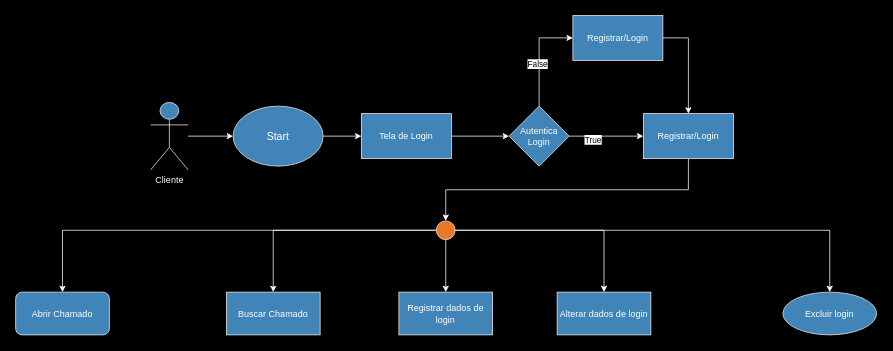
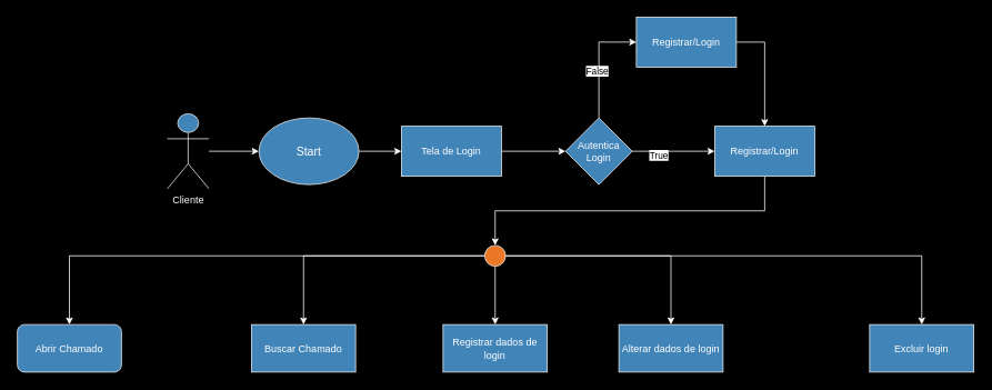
  <mxCell id="0" />
  <mxCell id="1" parent="0" />
  <mxCell id="2" style="edgeStyle=orthogonalEdgeStyle;rounded=0;orthogonalLoop=1;jettySize=auto;html=1;entryX=0;entryY=0.5;entryDx=0;entryDy=0;labelBackgroundColor=none;strokeColor=#FFFFFF;fontColor=default;" parent="1" source="3" target="12" edge="1"><mxGeometry relative="1" as="geometry"><mxPoint x="510" y="181" as="targetPoint" /></mxGeometry></mxCell>
  <mxCell id="3" value="&lt;font style=&quot;font-size: 14px;&quot;&gt;Start&lt;/font&gt;" style="ellipse;whiteSpace=wrap;html=1;labelBackgroundColor=none;fillColor=#4184b8;strokeColor=#EEEEEE;fontColor=#FFFFFF;rounded=0;" parent="1" vertex="1"><mxGeometry x="310" y="141" width="120" height="80" as="geometry" /></mxCell>
  <mxCell id="4" style="edgeStyle=orthogonalEdgeStyle;rounded=0;orthogonalLoop=1;jettySize=auto;html=1;entryX=0;entryY=0.5;entryDx=0;entryDy=0;exitX=1;exitY=0.5;exitDx=0;exitDy=0;labelBackgroundColor=none;strokeColor=#FFFFFF;fontColor=default;" parent="1" source="12" target="9" edge="1"><mxGeometry relative="1" as="geometry"><mxPoint x="630" y="181" as="sourcePoint" /></mxGeometry></mxCell>
  <mxCell id="5" style="edgeStyle=orthogonalEdgeStyle;rounded=0;orthogonalLoop=1;jettySize=auto;html=1;entryX=0;entryY=0.5;entryDx=0;entryDy=0;labelBackgroundColor=none;strokeColor=#FFFFFF;fontColor=default;" parent="1" source="9" target="23" edge="1"><mxGeometry relative="1" as="geometry"><mxPoint x="900" y="181" as="targetPoint" /></mxGeometry></mxCell>
  <mxCell id="6" value="True" style="edgeLabel;html=1;align=center;verticalAlign=middle;resizable=0;points=[];fontSize=11;fontFamily=Helvetica;fontColor=default;" parent="5" vertex="1" connectable="0"><mxGeometry x="-0.374" y="-4" relative="1" as="geometry"><mxPoint as="offset" /></mxGeometry></mxCell>
  <mxCell id="7" style="edgeStyle=orthogonalEdgeStyle;shape=connector;rounded=0;orthogonalLoop=1;jettySize=auto;html=1;exitX=0.5;exitY=0;exitDx=0;exitDy=0;entryX=0;entryY=0.5;entryDx=0;entryDy=0;labelBackgroundColor=none;strokeColor=#FFFFFF;fontFamily=Helvetica;fontSize=11;fontColor=default;endArrow=classic;" parent="1" source="9" target="14" edge="1"><mxGeometry relative="1" as="geometry" /></mxCell>
  <mxCell id="8" value="False" style="edgeLabel;html=1;align=center;verticalAlign=middle;resizable=0;points=[];fontSize=11;fontFamily=Helvetica;fontColor=default;" parent="7" vertex="1" connectable="0"><mxGeometry x="-0.161" y="3" relative="1" as="geometry"><mxPoint as="offset" /></mxGeometry></mxCell>
  <mxCell id="9" value="Autentica&lt;br&gt;Login" style="rhombus;whiteSpace=wrap;html=1;labelBackgroundColor=none;fillColor=#4184b8;strokeColor=#EEEEEE;fontColor=#FFFFFF;rounded=0;" parent="1" vertex="1"><mxGeometry x="678" y="141" width="80" height="80" as="geometry" /></mxCell>
  <mxCell id="10" style="edgeStyle=orthogonalEdgeStyle;rounded=0;orthogonalLoop=1;jettySize=auto;html=1;entryX=0;entryY=0.5;entryDx=0;entryDy=0;labelBackgroundColor=none;strokeColor=#FFFFFF;fontColor=default;" parent="1" source="11" target="3" edge="1"><mxGeometry relative="1" as="geometry" /></mxCell>
  <mxCell id="11" value="Cliente" style="shape=umlActor;verticalLabelPosition=bottom;verticalAlign=top;html=1;outlineConnect=0;labelBackgroundColor=none;fillColor=#4184b8;strokeColor=#EEEEEE;fontColor=#FFFFFF;rounded=0;" parent="1" vertex="1"><mxGeometry x="200" y="136" width="50" height="90" as="geometry" /></mxCell>
  <mxCell id="12" value="Tela de Login" style="rounded=0;whiteSpace=wrap;html=1;labelBackgroundColor=none;fillColor=#4184b8;strokeColor=#EEEEEE;fontColor=#FFFFFF;" parent="1" vertex="1"><mxGeometry x="481" y="151" width="120" height="60" as="geometry" /></mxCell>
  <mxCell id="13" style="edgeStyle=orthogonalEdgeStyle;shape=connector;rounded=0;orthogonalLoop=1;jettySize=auto;html=1;entryX=0.5;entryY=0;entryDx=0;entryDy=0;labelBackgroundColor=none;strokeColor=#FFFFFF;fontFamily=Helvetica;fontSize=11;fontColor=default;endArrow=classic;exitX=1;exitY=0.5;exitDx=0;exitDy=0;" parent="1" source="14" target="23" edge="1"><mxGeometry relative="1" as="geometry" /></mxCell>
  <mxCell id="14" value="Registrar/Login" style="rounded=0;whiteSpace=wrap;html=1;labelBackgroundColor=none;fillColor=#4184b8;strokeColor=#EEEEEE;fontColor=#FFFFFF;" parent="1" vertex="1"><mxGeometry x="763" y="20" width="120" height="60" as="geometry" /></mxCell>
  <mxCell id="15" style="edgeStyle=orthogonalEdgeStyle;shape=connector;rounded=0;orthogonalLoop=1;jettySize=auto;html=1;entryX=0.5;entryY=0;entryDx=0;entryDy=0;labelBackgroundColor=none;strokeColor=#FFFFFF;fontFamily=Helvetica;fontSize=11;fontColor=default;endArrow=classic;" parent="1" source="20" target="24" edge="1"><mxGeometry relative="1" as="geometry"><mxPoint x="177" y="385" as="targetPoint" /></mxGeometry></mxCell>
  <mxCell id="16" style="edgeStyle=orthogonalEdgeStyle;shape=connector;rounded=0;orthogonalLoop=1;jettySize=auto;html=1;entryX=0.5;entryY=0;entryDx=0;entryDy=0;labelBackgroundColor=none;strokeColor=#FFFFFF;fontFamily=Helvetica;fontSize=11;fontColor=default;endArrow=classic;" parent="1" source="20" target="21" edge="1"><mxGeometry relative="1" as="geometry" /></mxCell>
  <mxCell id="17" style="edgeStyle=orthogonalEdgeStyle;shape=connector;rounded=0;orthogonalLoop=1;jettySize=auto;html=1;entryX=0.5;entryY=0;entryDx=0;entryDy=0;labelBackgroundColor=none;strokeColor=#FFFFFF;fontFamily=Helvetica;fontSize=11;fontColor=default;endArrow=classic;" parent="1" source="20" target="25" edge="1"><mxGeometry relative="1" as="geometry" /></mxCell>
  <mxCell id="18" style="edgeStyle=orthogonalEdgeStyle;shape=connector;rounded=0;orthogonalLoop=1;jettySize=auto;html=1;entryX=0.5;entryY=0;entryDx=0;entryDy=0;labelBackgroundColor=none;strokeColor=#FFFFFF;fontFamily=Helvetica;fontSize=11;fontColor=default;endArrow=classic;" parent="1" source="20" target="26" edge="1"><mxGeometry relative="1" as="geometry" /></mxCell>
  <mxCell id="19" style="edgeStyle=orthogonalEdgeStyle;shape=connector;rounded=0;orthogonalLoop=1;jettySize=auto;html=1;entryX=0.5;entryY=0;entryDx=0;entryDy=0;labelBackgroundColor=none;strokeColor=#FFFFFF;fontFamily=Helvetica;fontSize=11;fontColor=default;endArrow=classic;" parent="1" source="20" target="27" edge="1"><mxGeometry relative="1" as="geometry" /></mxCell>
  <mxCell id="20" value="" style="ellipse;whiteSpace=wrap;html=1;aspect=fixed;labelBackgroundColor=none;fillColor=#EA7826;strokeColor=#EEEEEE;fontColor=#FFFFFF;rounded=0;" parent="1" vertex="1"><mxGeometry x="581" y="294" width="25" height="25" as="geometry" /></mxCell>
  <mxCell id="21" value="Buscar Chamado" style="rounded=0;whiteSpace=wrap;html=1;labelBackgroundColor=none;fillColor=#4184b8;strokeColor=#EEEEEE;fontColor=#FFFFFF;" parent="1" vertex="1"><mxGeometry x="301" y="389" width="125" height="57" as="geometry" /></mxCell>
  <mxCell id="22" style="edgeStyle=orthogonalEdgeStyle;shape=connector;rounded=0;orthogonalLoop=1;jettySize=auto;html=1;entryX=0.5;entryY=0;entryDx=0;entryDy=0;labelBackgroundColor=none;strokeColor=#FFFFFF;fontFamily=Helvetica;fontSize=11;fontColor=default;endArrow=classic;exitX=0.5;exitY=1;exitDx=0;exitDy=0;" parent="1" source="23" target="20" edge="1"><mxGeometry relative="1" as="geometry" /></mxCell>
  <mxCell id="23" value="Registrar/Login" style="rounded=0;whiteSpace=wrap;html=1;labelBackgroundColor=none;fillColor=#4184b8;strokeColor=#EEEEEE;fontColor=#FFFFFF;" parent="1" vertex="1"><mxGeometry x="857" y="151" width="120" height="60" as="geometry" /></mxCell>
  <mxCell id="24" value="Abrir Chamado" style="whiteSpace=wrap;html=1;labelBackgroundColor=none;fillColor=#4184b8;strokeColor=#EEEEEE;fontColor=#FFFFFF;rounded=1;" parent="1" vertex="1"><mxGeometry x="20" y="389" width="125" height="57" as="geometry" /></mxCell>
  <mxCell id="25" value="Alterar dados de login" style="rounded=0;whiteSpace=wrap;html=1;labelBackgroundColor=none;fillColor=#4184b8;strokeColor=#EEEEEE;fontColor=#FFFFFF;" parent="1" vertex="1"><mxGeometry x="742" y="389" width="125" height="57" as="geometry" /></mxCell>
- <mxCell id="26" value="Excluir login" style="ellipse;whiteSpace=wrap;html=1;labelBackgroundColor=none;fillColor=#4184b8;strokeColor=#EEEEEE;fontColor=#FFFFFF;" parent="1" vertex="1"><mxGeometry x="1043" y="389" width="125" height="57" as="geometry" /></mxCell>
+ <mxCell id="26" value="Excluir login" style="rounded=0;whiteSpace=wrap;html=1;labelBackgroundColor=none;fillColor=#4184b8;strokeColor=#EEEEEE;fontColor=#FFFFFF;" parent="1" vertex="1"><mxGeometry x="1043" y="389" width="125" height="57" as="geometry" /></mxCell>
  <mxCell id="27" value="Registrar dados de login" style="rounded=0;whiteSpace=wrap;html=1;labelBackgroundColor=none;fillColor=#4184b8;strokeColor=#EEEEEE;fontColor=#FFFFFF;" parent="1" vertex="1"><mxGeometry x="531" y="389" width="125" height="57" as="geometry" /></mxCell>
